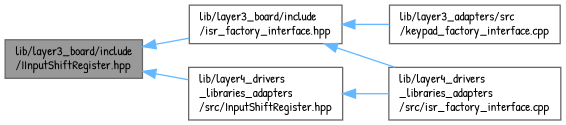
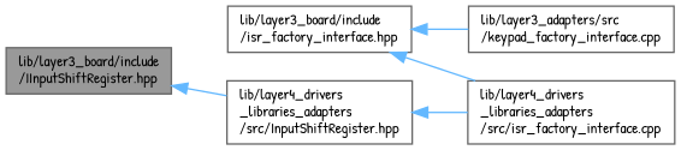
  digraph {
    fontname="Patrick Hand"
    rankdir=LR
    node [color=grey40 fillcolor=white fontname="Patrick Hand" fontsize=10 shape=box style=filled]
    edge [color=steelblue1 dir=back fontname="Patrick Hand" fontsize=10 labelfontname=Helvetica labelfontsize=10 style=solid]
    n1 [color=gray40 fillcolor=grey60 fontcolor=black height=0.2 label="lib/layer3_board/include\l/IInputShiftRegister.hpp" width=0.4]
    n2 [height=0.2 label="lib/layer3_board/include\l/isr_factory_interface.hpp" width=0.4]
    n3 [height=0.2 label="lib/layer4_drivers\l_libraries_adapters\l/src/InputShiftRegister.hpp" width=0.4]
    n4 [height=0.2 label="lib/layer3_adapters/src\l/keypad_factory_interface.cpp" width=0.4]
    n5 [height=0.2 label="lib/layer4_drivers\l_libraries_adapters\l/src/isr_factory_interface.cpp" width=0.4]
-   n1 -> n2
    n1 -> n3
    n2 -> n4
    n2 -> n5
    n3 -> n5
  }
